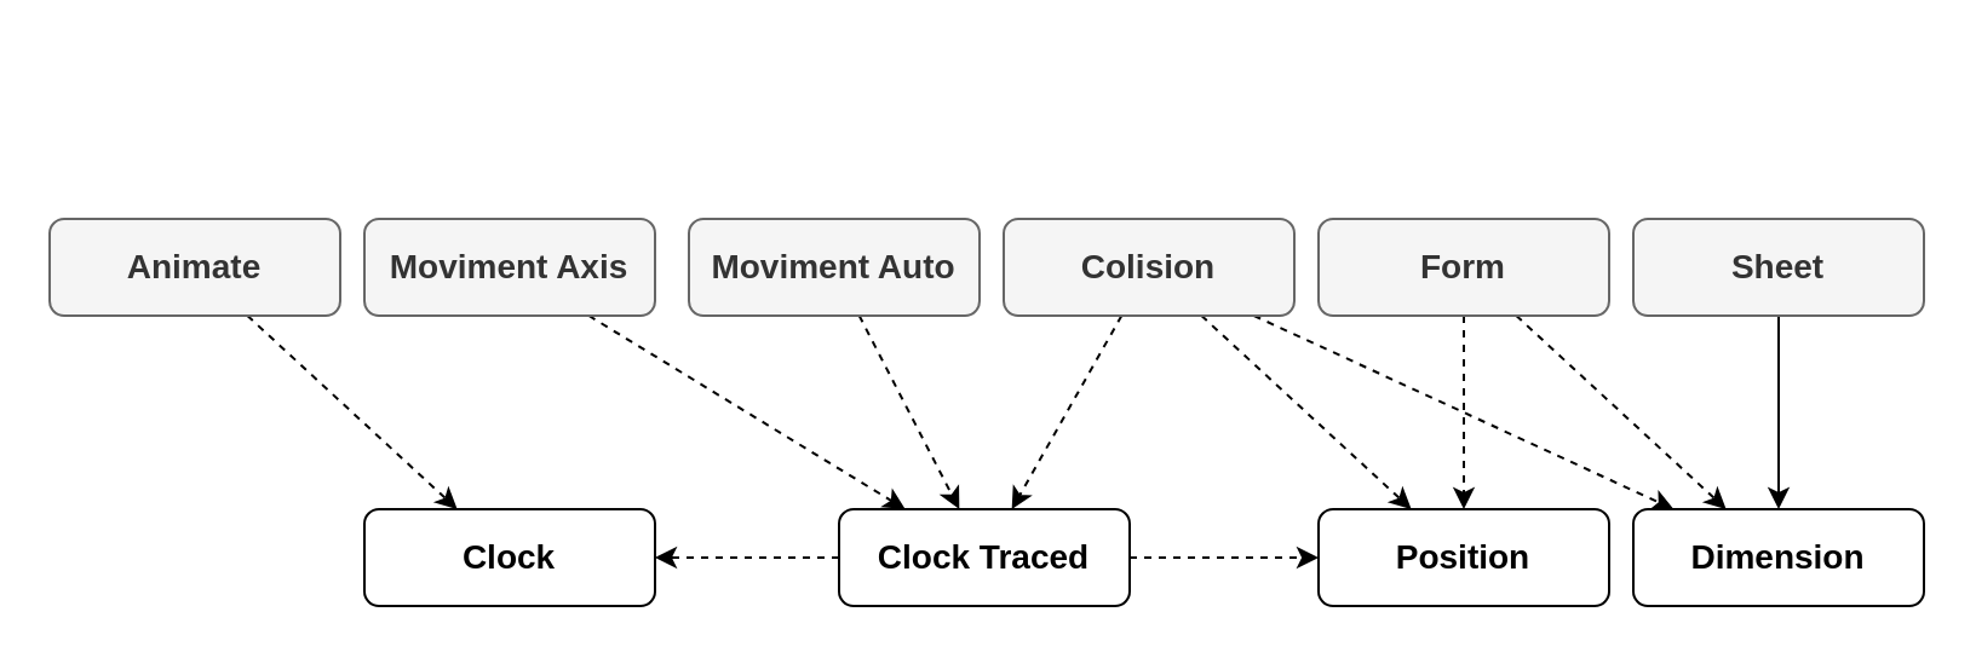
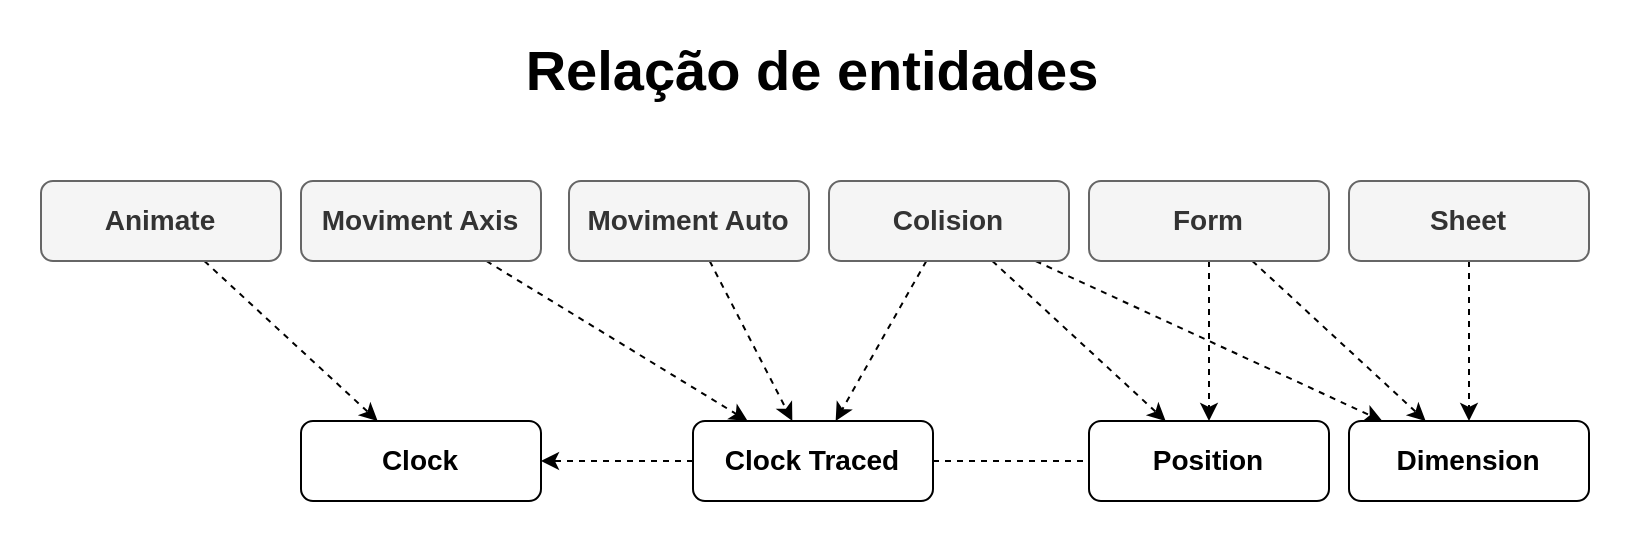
  <mxCell id="0" />
  <mxCell id="1" parent="0" />
+ <mxCell id="2" value="&lt;font style=&quot;font-size: 28px;&quot;&gt;&lt;b&gt;Relação de entidades&lt;/b&gt;&lt;/font&gt;" style="text;html=1;strokeColor=none;fillColor=none;align=center;verticalAlign=middle;whiteSpace=wrap;rounded=0;" parent="1" vertex="1"><mxGeometry x="198" y="20" width="416" height="30" as="geometry" /></mxCell>
  <mxCell id="3" style="rounded=0;orthogonalLoop=1;jettySize=auto;html=1;fontSize=14;dashed=1;fontStyle=1;verticalAlign=middle;" parent="1" source="4" target="23" edge="1"><mxGeometry relative="1" as="geometry" /></mxCell>
  <mxCell id="4" value="&lt;font style=&quot;font-size: 14px;&quot;&gt;Animate&lt;/font&gt;" style="rounded=1;whiteSpace=wrap;html=1;fontSize=14;fontStyle=1;align=center;verticalAlign=middle;fillColor=#f5f5f5;fontColor=#333333;strokeColor=#666666;" parent="1" vertex="1"><mxGeometry x="20" y="90" width="120" height="40" as="geometry" /></mxCell>
  <mxCell id="5" style="edgeStyle=none;rounded=0;orthogonalLoop=1;jettySize=auto;html=1;dashed=1;fontSize=14;verticalAlign=middle;" parent="1" source="8" target="16" edge="1"><mxGeometry relative="1" as="geometry" /></mxCell>
  <mxCell id="6" style="edgeStyle=none;rounded=0;orthogonalLoop=1;jettySize=auto;html=1;dashed=1;fontSize=14;" parent="1" source="8" target="13" edge="1"><mxGeometry relative="1" as="geometry" /></mxCell>
  <mxCell id="7" style="edgeStyle=none;rounded=0;orthogonalLoop=1;jettySize=auto;html=1;dashed=1;fontSize=14;" parent="1" source="8" target="17" edge="1"><mxGeometry relative="1" as="geometry" /></mxCell>
  <mxCell id="8" value="&lt;font style=&quot;font-size: 14px;&quot;&gt;Colision&lt;/font&gt;" style="rounded=1;whiteSpace=wrap;html=1;fontSize=14;fontStyle=1;align=center;verticalAlign=middle;fillColor=#f5f5f5;fontColor=#333333;strokeColor=#666666;" parent="1" vertex="1"><mxGeometry x="414" y="90" width="120" height="40" as="geometry" /></mxCell>
  <mxCell id="9" style="rounded=0;orthogonalLoop=1;jettySize=auto;html=1;fontSize=14;dashed=1;verticalAlign=middle;" parent="1" source="10" target="16" edge="1"><mxGeometry relative="1" as="geometry" /></mxCell>
  <mxCell id="10" value="&lt;font style=&quot;font-size: 14px;&quot;&gt;Moviment Axis&lt;br style=&quot;font-size: 14px;&quot;&gt;&lt;/font&gt;" style="rounded=1;whiteSpace=wrap;html=1;fontSize=14;fontStyle=1;align=center;verticalAlign=middle;fillColor=#f5f5f5;fontColor=#333333;strokeColor=#666666;" parent="1" vertex="1"><mxGeometry x="150" y="90" width="120" height="40" as="geometry" /></mxCell>
  <mxCell id="11" style="rounded=0;orthogonalLoop=1;jettySize=auto;html=1;fontSize=14;dashed=1;verticalAlign=middle;" parent="1" source="12" target="16" edge="1"><mxGeometry relative="1" as="geometry" /></mxCell>
  <mxCell id="12" value="&lt;font style=&quot;font-size: 14px;&quot;&gt;Moviment Auto&lt;br style=&quot;font-size: 14px;&quot;&gt;&lt;/font&gt;" style="rounded=1;whiteSpace=wrap;html=1;fontSize=14;fontStyle=1;align=center;verticalAlign=middle;fillColor=#f5f5f5;fontColor=#333333;strokeColor=#666666;" parent="1" vertex="1"><mxGeometry x="284" y="90" width="120" height="40" as="geometry" /></mxCell>
  <mxCell id="13" value="&lt;font style=&quot;font-size: 14px;&quot;&gt;Position&lt;br style=&quot;font-size: 14px;&quot;&gt;&lt;/font&gt;" style="rounded=1;whiteSpace=wrap;html=1;fontSize=14;fontStyle=1;align=center;verticalAlign=middle;" parent="1" vertex="1"><mxGeometry x="544" y="210" width="120" height="40" as="geometry" /></mxCell>
- <mxCell id="14" style="rounded=0;orthogonalLoop=1;jettySize=auto;html=1;dashed=1;fontSize=14;verticalAlign=middle;" parent="1" source="16" target="13" edge="1"><mxGeometry relative="1" as="geometry" /></mxCell>
+ <mxCell id="14" style="rounded=0;orthogonalLoop=1;jettySize=auto;html=1;dashed=1;fontSize=14;verticalAlign=middle;endArrow=none;" parent="1" source="16" target="13" edge="1"><mxGeometry relative="1" as="geometry" /></mxCell>
  <mxCell id="15" style="edgeStyle=none;rounded=0;orthogonalLoop=1;jettySize=auto;html=1;dashed=1;fontSize=14;" parent="1" source="16" target="23" edge="1"><mxGeometry relative="1" as="geometry" /></mxCell>
  <mxCell id="16" value="&lt;font style=&quot;font-size: 14px;&quot;&gt;Clock Traced&lt;br style=&quot;font-size: 14px;&quot;&gt;&lt;/font&gt;" style="rounded=1;whiteSpace=wrap;html=1;fontSize=14;fontStyle=1;align=center;verticalAlign=middle;" parent="1" vertex="1"><mxGeometry x="346" y="210" width="120" height="40" as="geometry" /></mxCell>
  <mxCell id="17" value="&lt;font style=&quot;font-size: 14px;&quot;&gt;Dimension&lt;br style=&quot;font-size: 14px;&quot;&gt;&lt;/font&gt;" style="rounded=1;whiteSpace=wrap;html=1;fontSize=14;fontStyle=1;align=center;verticalAlign=middle;" parent="1" vertex="1"><mxGeometry x="674" y="210" width="120" height="40" as="geometry" /></mxCell>
  <mxCell id="18" style="edgeStyle=none;rounded=0;orthogonalLoop=1;jettySize=auto;html=1;dashed=1;fontSize=14;verticalAlign=middle;" parent="1" source="20" target="13" edge="1"><mxGeometry relative="1" as="geometry" /></mxCell>
  <mxCell id="19" style="edgeStyle=none;rounded=0;orthogonalLoop=1;jettySize=auto;html=1;dashed=1;fontSize=14;verticalAlign=middle;" parent="1" source="20" target="17" edge="1"><mxGeometry relative="1" as="geometry" /></mxCell>
  <mxCell id="20" value="&lt;font style=&quot;font-size: 14px;&quot;&gt;Form&lt;br style=&quot;font-size: 14px;&quot;&gt;&lt;/font&gt;" style="rounded=1;whiteSpace=wrap;html=1;fontSize=14;fontStyle=1;align=center;verticalAlign=middle;fillColor=#f5f5f5;strokeColor=#666666;fontColor=#333333;" parent="1" vertex="1"><mxGeometry x="544" y="90" width="120" height="40" as="geometry" /></mxCell>
- <mxCell id="21" style="rounded=0;orthogonalLoop=1;jettySize=auto;html=1;fontSize=14;verticalAlign=middle;" parent="1" source="22" target="17" edge="1"><mxGeometry relative="1" as="geometry"><mxPoint x="660.923" y="390" as="sourcePoint" /></mxGeometry></mxCell>
+ <mxCell id="21" style="rounded=0;orthogonalLoop=1;jettySize=auto;html=1;fontSize=14;verticalAlign=middle;dashed=1;" parent="1" source="22" target="17" edge="1"><mxGeometry relative="1" as="geometry"><mxPoint x="660.923" y="390" as="sourcePoint" /></mxGeometry></mxCell>
  <mxCell id="22" value="&lt;font style=&quot;font-size: 14px;&quot;&gt;Sheet&lt;br style=&quot;font-size: 14px;&quot;&gt;&lt;/font&gt;" style="rounded=1;whiteSpace=wrap;html=1;fontSize=14;fontStyle=1;align=center;verticalAlign=middle;fillColor=#f5f5f5;fontColor=#333333;strokeColor=#666666;" parent="1" vertex="1"><mxGeometry x="674" y="90" width="120" height="40" as="geometry" /></mxCell>
  <mxCell id="23" value="&lt;font style=&quot;font-size: 14px;&quot;&gt;Clock&lt;br style=&quot;font-size: 14px;&quot;&gt;&lt;/font&gt;" style="rounded=1;whiteSpace=wrap;html=1;fontSize=14;fontStyle=1;align=center;verticalAlign=middle;" parent="1" vertex="1"><mxGeometry x="150" y="210" width="120" height="40" as="geometry" /></mxCell>
  <mxCell id="24" style="edgeStyle=none;rounded=0;orthogonalLoop=1;jettySize=auto;html=1;exitX=0.5;exitY=0;exitDx=0;exitDy=0;dashed=1;fontSize=14;verticalAlign=middle;fillColor=#f5f5f5;strokeColor=#666666;" parent="1" source="12" target="12" edge="1"><mxGeometry relative="1" as="geometry" /></mxCell>
  <mxCell id="25" style="edgeStyle=none;rounded=0;orthogonalLoop=1;jettySize=auto;html=1;exitX=0;exitY=0.5;exitDx=0;exitDy=0;dashed=1;fontSize=14;" parent="1" source="16" target="16" edge="1"><mxGeometry relative="1" as="geometry" /></mxCell>
